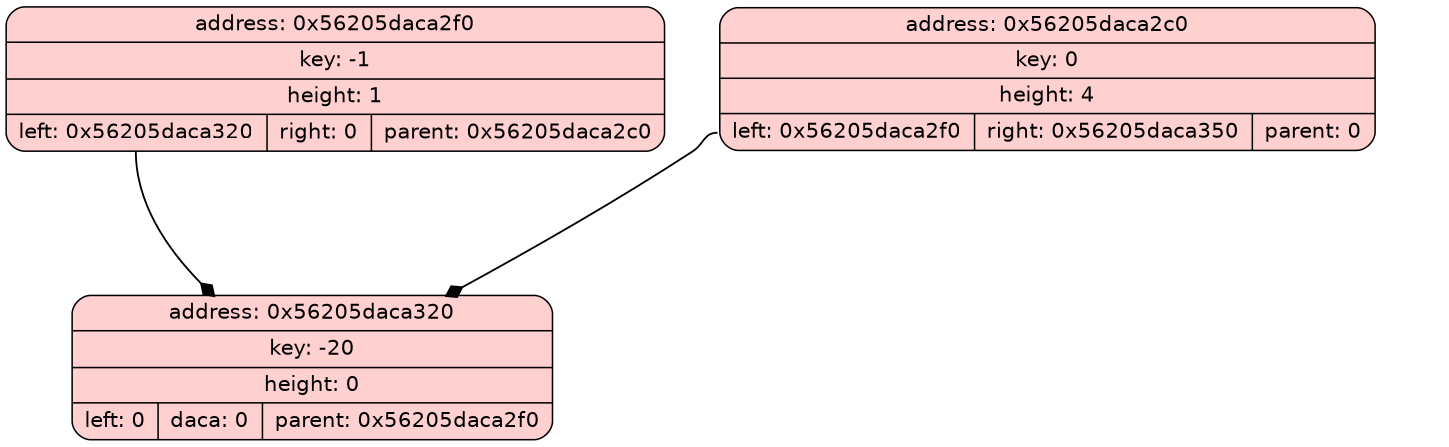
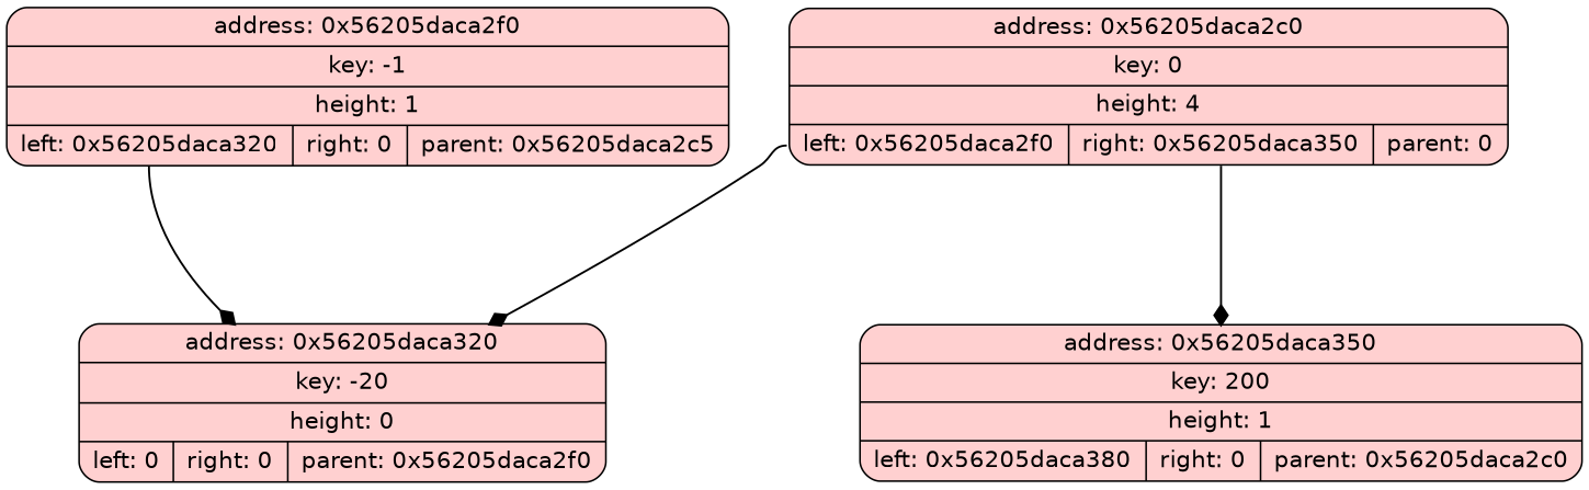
  digraph {
    color=green
    fillcolor=lightgreen
    fontname="DejaVu Sans"
    fontsize=20
    nodesep=0.5
    penwidth=2
    rankdir=TB
    ranksep=1.3
    style=rounded
    node [fillcolor="#FFD0D0" fontname="DejaVu Sans" shape=Mrecord style=filled]
    edge [arrowhead=diamond arrowsize=1 color=black fontname="DejaVu Sans" penwidth=1.2 tailport=ptr1]
    n1 [label="{address: 0x56205daca2c0|key: 0|height: 4| { <ptr1> left: 0x56205daca2f0| <ptr2> right: 0x56205daca350|parent: 0}}"]
-   n3 [label="{address: 0x56205daca320|key: -20|height: 0| { <ptr1> left: 0| <ptr2> daca: 0|parent: 0x56205daca2f0}}"]
-   n4 [label="{address: 0x56205daca2f0|key: -1|height: 1| { <ptr1> left: 0x56205daca320| <ptr2> right: 0|parent: 0x56205daca2c0}}"]
+   n2 [label="{address: 0x56205daca350|key: 200|height: 1| { <ptr1> left: 0x56205daca380| <ptr2> right: 0|parent: 0x56205daca2c0}}"]
+   n3 [label="{address: 0x56205daca320|key: -20|height: 0| { <ptr1> left: 0| <ptr2> right: 0|parent: 0x56205daca2f0}}"]
+   n4 [label="{address: 0x56205daca2f0|key: -1|height: 1| { <ptr1> left: 0x56205daca320| <ptr2> right: 0|parent: 0x56205daca2c5}}"]
+   n1 -> n2 [tailport=ptr2]
    n1 -> n3
    n4 -> n3
  }
